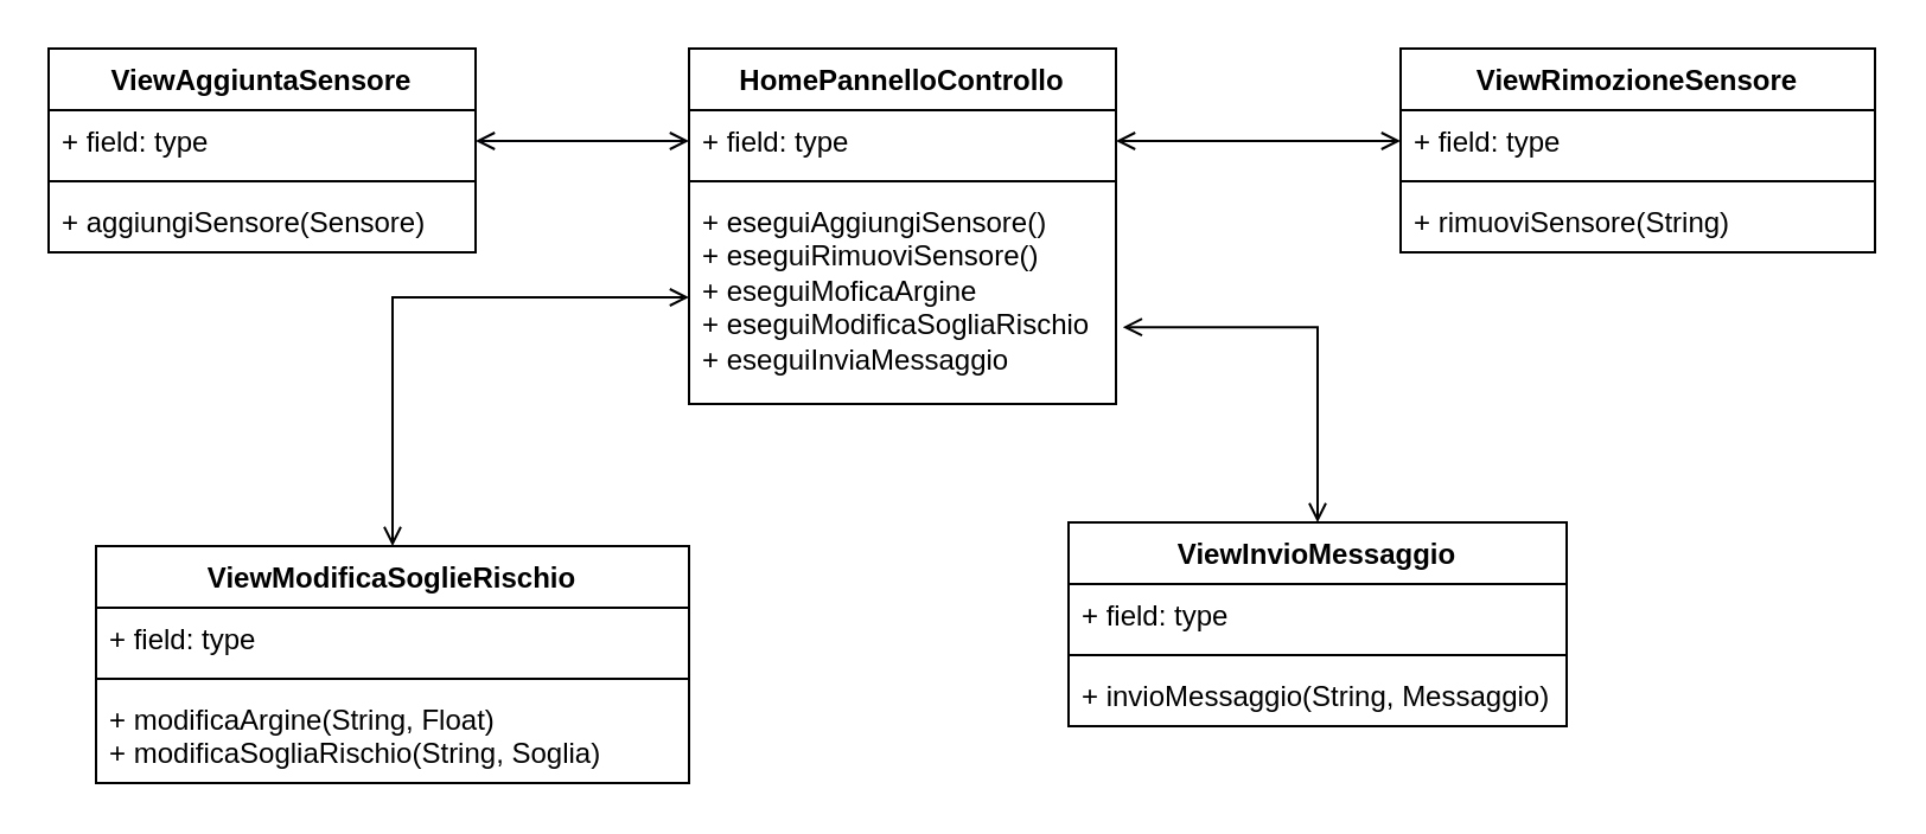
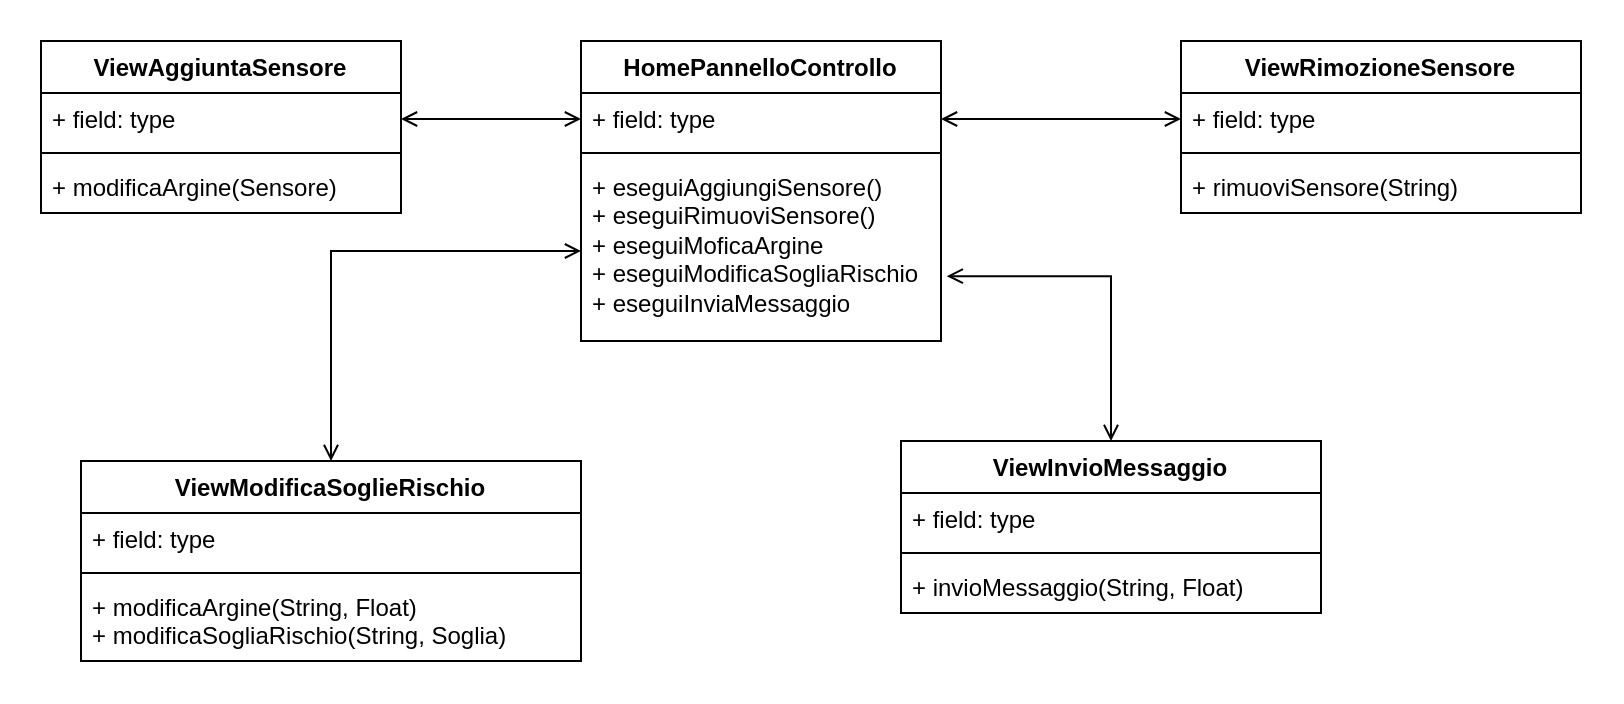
  <mxCell id="0" />
  <mxCell id="1" parent="0" />
  <mxCell id="2" value="HomePannelloControllo" style="swimlane;fontStyle=1;align=center;verticalAlign=top;childLayout=stackLayout;horizontal=1;startSize=26;horizontalStack=0;resizeParent=1;resizeParentMax=0;resizeLast=0;collapsible=1;marginBottom=0;whiteSpace=wrap;html=1;" vertex="1" parent="1"><mxGeometry x="290" y="20" width="180" height="150" as="geometry" /></mxCell>
  <mxCell id="3" value="+ field: type" style="text;strokeColor=none;fillColor=none;align=left;verticalAlign=top;spacingLeft=4;spacingRight=4;overflow=hidden;rotatable=0;points=[[0,0.5],[1,0.5]];portConstraint=eastwest;whiteSpace=wrap;html=1;" vertex="1" parent="2"><mxGeometry y="26" width="180" height="26" as="geometry" /></mxCell>
  <mxCell id="4" value="" style="line;strokeWidth=1;fillColor=none;align=left;verticalAlign=middle;spacingTop=-1;spacingLeft=3;spacingRight=3;rotatable=0;labelPosition=right;points=[];portConstraint=eastwest;strokeColor=inherit;" vertex="1" parent="2"><mxGeometry y="52" width="180" height="8" as="geometry" /></mxCell>
  <mxCell id="5" value="+ eseguiAggiungiSensore()&lt;div&gt;+ eseguiRimuoviSensore()&lt;/div&gt;&lt;div&gt;+ eseguiMoficaArgine&lt;/div&gt;&lt;div&gt;+ eseguiModificaSogliaRischio&lt;/div&gt;&lt;div&gt;+ eseguiInviaMessaggio&lt;/div&gt;" style="text;strokeColor=none;fillColor=none;align=left;verticalAlign=top;spacingLeft=4;spacingRight=4;overflow=hidden;rotatable=0;points=[[0,0.5],[1,0.5]];portConstraint=eastwest;whiteSpace=wrap;html=1;" vertex="1" parent="2"><mxGeometry y="60" width="180" height="90" as="geometry" /></mxCell>
  <mxCell id="6" value="ViewRimozioneSensore" style="swimlane;fontStyle=1;align=center;verticalAlign=top;childLayout=stackLayout;horizontal=1;startSize=26;horizontalStack=0;resizeParent=1;resizeParentMax=0;resizeLast=0;collapsible=1;marginBottom=0;whiteSpace=wrap;html=1;" vertex="1" parent="1"><mxGeometry x="590" y="20" width="200" height="86" as="geometry" /></mxCell>
  <mxCell id="7" value="+ field: type" style="text;strokeColor=none;fillColor=none;align=left;verticalAlign=top;spacingLeft=4;spacingRight=4;overflow=hidden;rotatable=0;points=[[0,0.5],[1,0.5]];portConstraint=eastwest;whiteSpace=wrap;html=1;" vertex="1" parent="6"><mxGeometry y="26" width="200" height="26" as="geometry" /></mxCell>
  <mxCell id="8" value="" style="line;strokeWidth=1;fillColor=none;align=left;verticalAlign=middle;spacingTop=-1;spacingLeft=3;spacingRight=3;rotatable=0;labelPosition=right;points=[];portConstraint=eastwest;strokeColor=inherit;" vertex="1" parent="6"><mxGeometry y="52" width="200" height="8" as="geometry" /></mxCell>
  <mxCell id="9" value="+ rimuoviSensore(String)" style="text;strokeColor=none;fillColor=none;align=left;verticalAlign=top;spacingLeft=4;spacingRight=4;overflow=hidden;rotatable=0;points=[[0,0.5],[1,0.5]];portConstraint=eastwest;whiteSpace=wrap;html=1;" vertex="1" parent="6"><mxGeometry y="60" width="200" height="26" as="geometry" /></mxCell>
  <mxCell id="10" value="ViewAggiuntaSensore" style="swimlane;fontStyle=1;align=center;verticalAlign=top;childLayout=stackLayout;horizontal=1;startSize=26;horizontalStack=0;resizeParent=1;resizeParentMax=0;resizeLast=0;collapsible=1;marginBottom=0;whiteSpace=wrap;html=1;" vertex="1" parent="1"><mxGeometry x="20" y="20" width="180" height="86" as="geometry" /></mxCell>
  <mxCell id="11" value="+ field: type" style="text;strokeColor=none;fillColor=none;align=left;verticalAlign=top;spacingLeft=4;spacingRight=4;overflow=hidden;rotatable=0;points=[[0,0.5],[1,0.5]];portConstraint=eastwest;whiteSpace=wrap;html=1;" vertex="1" parent="10"><mxGeometry y="26" width="180" height="26" as="geometry" /></mxCell>
  <mxCell id="12" value="" style="line;strokeWidth=1;fillColor=none;align=left;verticalAlign=middle;spacingTop=-1;spacingLeft=3;spacingRight=3;rotatable=0;labelPosition=right;points=[];portConstraint=eastwest;strokeColor=inherit;" vertex="1" parent="10"><mxGeometry y="52" width="180" height="8" as="geometry" /></mxCell>
- <mxCell id="13" value="+ aggiungiSensore(Sensore)" style="text;strokeColor=none;fillColor=none;align=left;verticalAlign=top;spacingLeft=4;spacingRight=4;overflow=hidden;rotatable=0;points=[[0,0.5],[1,0.5]];portConstraint=eastwest;whiteSpace=wrap;html=1;" vertex="1" parent="10"><mxGeometry y="60" width="180" height="26" as="geometry" /></mxCell>
+ <mxCell id="13" value="+ modificaArgine(Sensore)" style="text;strokeColor=none;fillColor=none;align=left;verticalAlign=top;spacingLeft=4;spacingRight=4;overflow=hidden;rotatable=0;points=[[0,0.5],[1,0.5]];portConstraint=eastwest;whiteSpace=wrap;html=1;" vertex="1" parent="10"><mxGeometry y="60" width="180" height="26" as="geometry" /></mxCell>
  <mxCell id="14" style="edgeStyle=orthogonalEdgeStyle;rounded=0;orthogonalLoop=1;jettySize=auto;html=1;entryX=0;entryY=0.5;entryDx=0;entryDy=0;endArrow=open;endFill=0;startArrow=open;startFill=0;" edge="1" parent="1" source="15" target="5"><mxGeometry relative="1" as="geometry" /></mxCell>
  <mxCell id="15" value="ViewModificaSoglieRischio" style="swimlane;fontStyle=1;align=center;verticalAlign=top;childLayout=stackLayout;horizontal=1;startSize=26;horizontalStack=0;resizeParent=1;resizeParentMax=0;resizeLast=0;collapsible=1;marginBottom=0;whiteSpace=wrap;html=1;" vertex="1" parent="1"><mxGeometry x="40" y="230" width="250" height="100" as="geometry" /></mxCell>
  <mxCell id="16" value="+ field: type" style="text;strokeColor=none;fillColor=none;align=left;verticalAlign=top;spacingLeft=4;spacingRight=4;overflow=hidden;rotatable=0;points=[[0,0.5],[1,0.5]];portConstraint=eastwest;whiteSpace=wrap;html=1;" vertex="1" parent="15"><mxGeometry y="26" width="250" height="26" as="geometry" /></mxCell>
  <mxCell id="17" value="" style="line;strokeWidth=1;fillColor=none;align=left;verticalAlign=middle;spacingTop=-1;spacingLeft=3;spacingRight=3;rotatable=0;labelPosition=right;points=[];portConstraint=eastwest;strokeColor=inherit;" vertex="1" parent="15"><mxGeometry y="52" width="250" height="8" as="geometry" /></mxCell>
  <mxCell id="18" value="+ modificaArgine(String, Float)&lt;div&gt;+&amp;nbsp;&lt;span style=&quot;background-color: transparent; color: light-dark(rgb(0, 0, 0), rgb(255, 255, 255));&quot;&gt;modificaSogliaRischio(String, Soglia)&lt;/span&gt;&lt;/div&gt;" style="text;strokeColor=none;fillColor=none;align=left;verticalAlign=top;spacingLeft=4;spacingRight=4;overflow=hidden;rotatable=0;points=[[0,0.5],[1,0.5]];portConstraint=eastwest;whiteSpace=wrap;html=1;" vertex="1" parent="15"><mxGeometry y="60" width="250" height="40" as="geometry" /></mxCell>
  <mxCell id="19" value="ViewInvioMessaggio" style="swimlane;fontStyle=1;align=center;verticalAlign=top;childLayout=stackLayout;horizontal=1;startSize=26;horizontalStack=0;resizeParent=1;resizeParentMax=0;resizeLast=0;collapsible=1;marginBottom=0;whiteSpace=wrap;html=1;" vertex="1" parent="1"><mxGeometry x="450" y="220" width="210" height="86" as="geometry" /></mxCell>
  <mxCell id="20" value="+ field: type" style="text;strokeColor=none;fillColor=none;align=left;verticalAlign=top;spacingLeft=4;spacingRight=4;overflow=hidden;rotatable=0;points=[[0,0.5],[1,0.5]];portConstraint=eastwest;whiteSpace=wrap;html=1;" vertex="1" parent="19"><mxGeometry y="26" width="210" height="26" as="geometry" /></mxCell>
  <mxCell id="21" value="" style="line;strokeWidth=1;fillColor=none;align=left;verticalAlign=middle;spacingTop=-1;spacingLeft=3;spacingRight=3;rotatable=0;labelPosition=right;points=[];portConstraint=eastwest;strokeColor=inherit;" vertex="1" parent="19"><mxGeometry y="52" width="210" height="8" as="geometry" /></mxCell>
- <mxCell id="22" value="+ invioMessaggio(String, Messaggio)" style="text;strokeColor=none;fillColor=none;align=left;verticalAlign=top;spacingLeft=4;spacingRight=4;overflow=hidden;rotatable=0;points=[[0,0.5],[1,0.5]];portConstraint=eastwest;whiteSpace=wrap;html=1;" vertex="1" parent="19"><mxGeometry y="60" width="210" height="26" as="geometry" /></mxCell>
+ <mxCell id="22" value="+ invioMessaggio(String, Float)" style="text;strokeColor=none;fillColor=none;align=left;verticalAlign=top;spacingLeft=4;spacingRight=4;overflow=hidden;rotatable=0;points=[[0,0.5],[1,0.5]];portConstraint=eastwest;whiteSpace=wrap;html=1;" vertex="1" parent="19"><mxGeometry y="60" width="210" height="26" as="geometry" /></mxCell>
  <mxCell id="23" style="edgeStyle=orthogonalEdgeStyle;rounded=0;orthogonalLoop=1;jettySize=auto;html=1;strokeColor=#000105;startArrow=open;startFill=0;strokeWidth=1;fillColor=#0050ef;endArrow=open;endFill=0;" edge="1" parent="1" source="11" target="3"><mxGeometry relative="1" as="geometry" /></mxCell>
  <mxCell id="24" style="edgeStyle=orthogonalEdgeStyle;rounded=0;orthogonalLoop=1;jettySize=auto;html=1;entryX=1.016;entryY=0.64;entryDx=0;entryDy=0;entryPerimeter=0;endArrow=open;endFill=0;startArrow=open;startFill=0;" edge="1" parent="1" source="19" target="5"><mxGeometry relative="1" as="geometry" /></mxCell>
  <mxCell id="25" style="edgeStyle=orthogonalEdgeStyle;rounded=0;orthogonalLoop=1;jettySize=auto;html=1;entryX=1;entryY=0.5;entryDx=0;entryDy=0;endArrow=open;endFill=0;startArrow=open;startFill=0;" edge="1" parent="1" source="7" target="3"><mxGeometry relative="1" as="geometry" /></mxCell>
